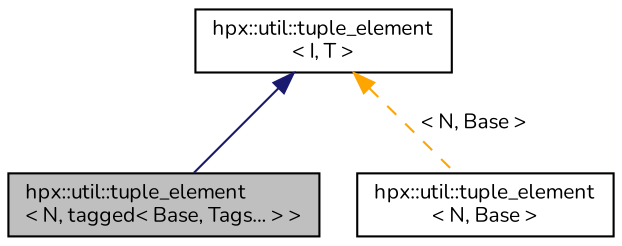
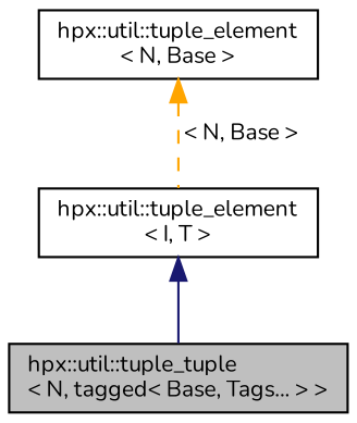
  digraph {
    fontname=Nunito
    node [color=black fillcolor=white fontname=Nunito fontsize=10 shape=record style=filled]
    edge [dir=back fontname=Nunito fontsize=10 labelfontname=Helvetica labelfontsize=10]
-   n1 [fillcolor=grey75 fontcolor=black height=0.2 label="hpx::util::tuple_element\l\< N, tagged\< Base, Tags... \> \>" width=0.4]
+   n1 [fillcolor=grey75 fontcolor=black height=0.2 label="hpx::util::tuple_tuple\l\< N, tagged\< Base, Tags... \> \>" width=0.4]
    n2 [height=0.2 label="hpx::util::tuple_element\l\< N, Base \>" width=0.4]
    n3 [height=0.2 label="hpx::util::tuple_element\l\< I, T \>" width=0.4]
    n3 -> n1 [color=midnightblue style=solid]
-   n3 -> n2 [color=orange label=" \< N, Base \>" style=dashed]
+   n2 -> n3 [color=orange label=" \< N, Base \>" style=dashed]
  }
